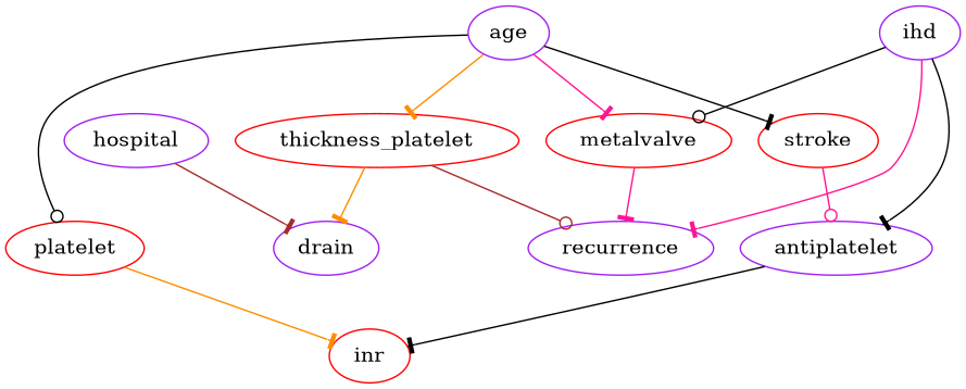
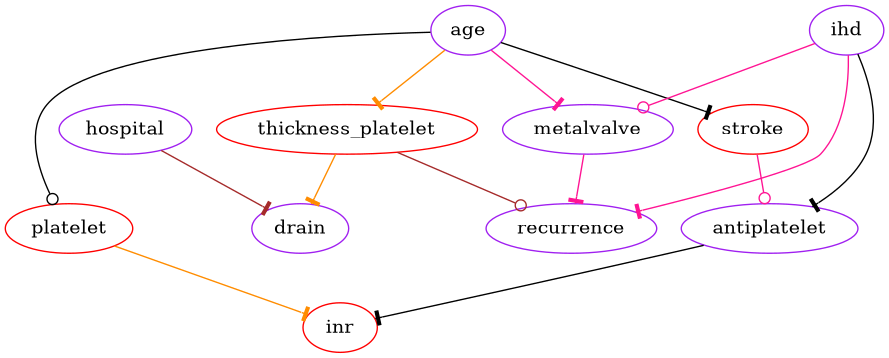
  digraph {
    node [color=purple]
    edge [arrowhead=tee color=deeppink]
-   metalvalve [color=red]
+   metalvalve
    age
    platelet [color=red]
    stroke [color=red]
    n5 [color=red label=thickness_platelet]
    recurrence
    inr [color=red]
    antiplatelet
    drain
    hospital
    ihd
    metalvalve -> recurrence
    age -> metalvalve
    age -> platelet [arrowhead=odot color=black]
    age -> stroke [color=black]
    age -> n5 [color=darkorange]
    platelet -> inr [color=darkorange]
    stroke -> antiplatelet [arrowhead=odot]
    n5 -> recurrence [arrowhead=odot color=brown]
    n5 -> drain [color=darkorange]
    antiplatelet -> inr [color=black]
    hospital -> drain [color=brown]
-   ihd -> metalvalve [arrowhead=odot color=black]
+   ihd -> metalvalve [arrowhead=odot]
    ihd -> recurrence
    ihd -> antiplatelet [color=black]
  }
